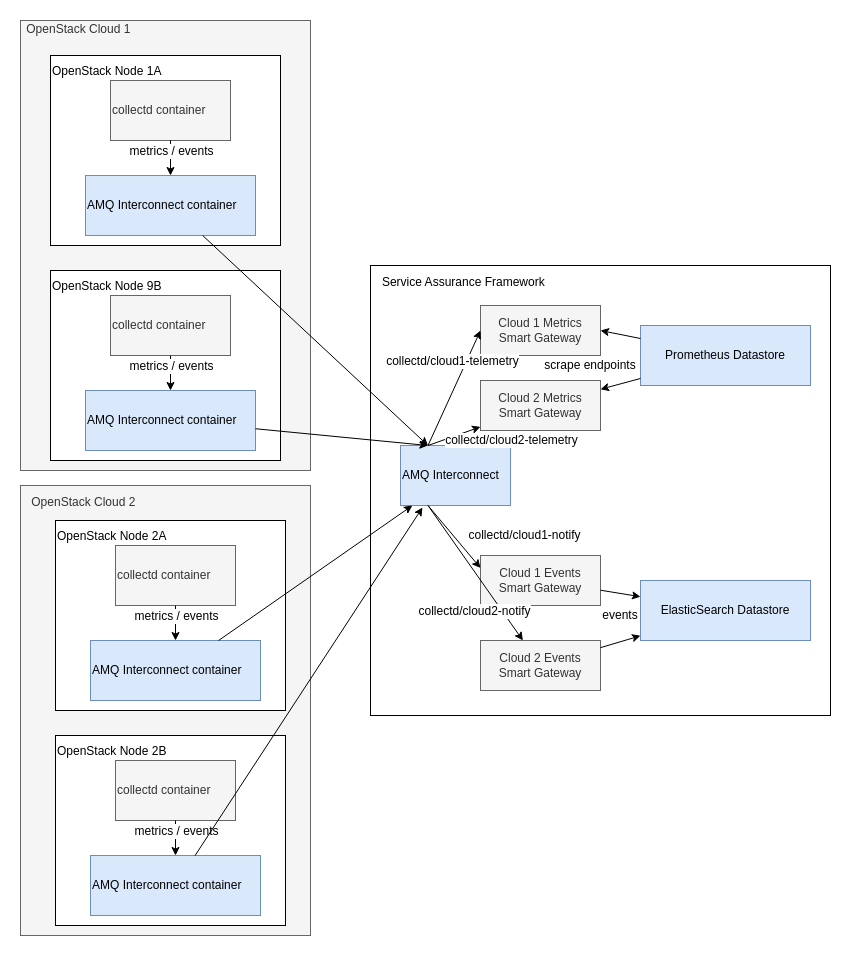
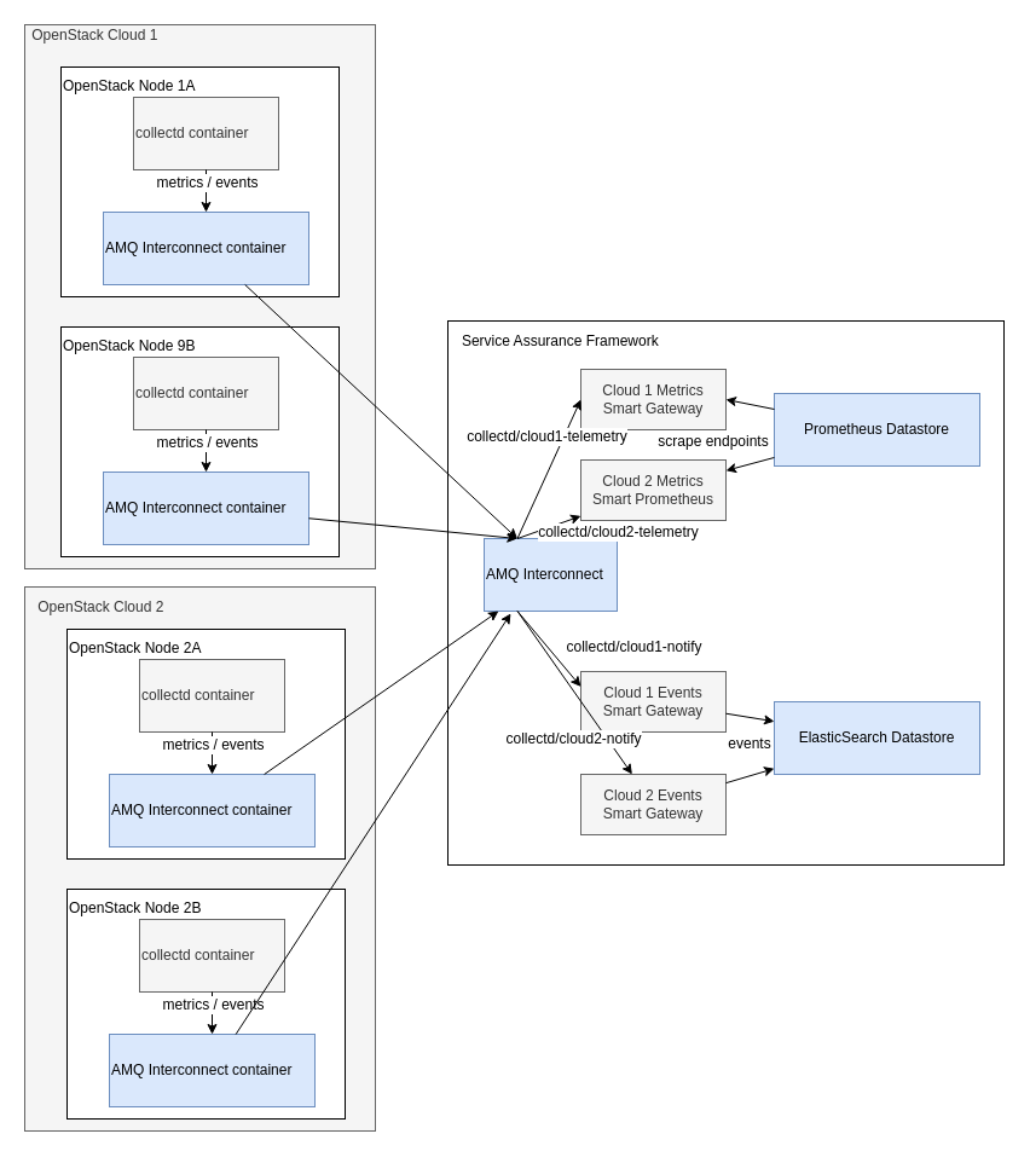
  <mxCell id="0" />
  <mxCell id="1" parent="0" />
  <mxCell id="2" value="OpenStack Cloud 1&amp;nbsp; &amp;nbsp; &amp;nbsp; &amp;nbsp; &amp;nbsp; &amp;nbsp; &amp;nbsp; &amp;nbsp; &amp;nbsp; &amp;nbsp; &amp;nbsp; &amp;nbsp; &amp;nbsp; &amp;nbsp; &amp;nbsp; &amp;nbsp; &amp;nbsp; &amp;nbsp; &amp;nbsp; &amp;nbsp; &amp;nbsp; &amp;nbsp; &amp;nbsp; &amp;nbsp; &amp;nbsp; &amp;nbsp;&amp;nbsp;&lt;br&gt;&lt;br&gt;&lt;br&gt;&lt;br&gt;&lt;br&gt;&lt;br&gt;&lt;br&gt;&lt;br&gt;&lt;br&gt;&lt;br&gt;&lt;br&gt;&lt;br&gt;&lt;br&gt;&lt;br&gt;&lt;br&gt;&amp;nbsp; &amp;nbsp; &amp;nbsp; &amp;nbsp; &amp;nbsp; &amp;nbsp; &amp;nbsp; &amp;nbsp; &amp;nbsp; &amp;nbsp; &amp;nbsp; &amp;nbsp; &amp;nbsp; &amp;nbsp; &amp;nbsp; &amp;nbsp; &amp;nbsp; &amp;nbsp; &amp;nbsp; &amp;nbsp; &amp;nbsp; &amp;nbsp; &amp;nbsp;&amp;nbsp;&lt;br&gt;&lt;br&gt;&lt;br&gt;&lt;br&gt;&lt;br&gt;&lt;br&gt;&lt;br&gt;&lt;br&gt;&lt;br&gt;&lt;br&gt;&lt;br&gt;&lt;br&gt;&lt;br&gt;&lt;br&gt;&lt;br&gt;&lt;br&gt;" style="rounded=0;whiteSpace=wrap;html=1;align=center;fillColor=#f5f5f5;strokeColor=#666666;fontColor=#333333;labelPosition=center;verticalLabelPosition=middle;verticalAlign=middle;textDirection=ltr;spacingRight=0;" vertex="1" parent="1"><mxGeometry x="20" y="20" width="290" height="450" as="geometry" /></mxCell>
  <mxCell id="3" value="" style="group" vertex="1" connectable="0" parent="1"><mxGeometry x="50" y="55" width="230" height="190" as="geometry" /></mxCell>
  <mxCell id="4" value="OpenStack Node 1A&lt;br&gt;&lt;br&gt;&lt;br&gt;&lt;br&gt;&lt;br&gt;&lt;br&gt;&lt;br&gt;&lt;br&gt;&lt;br&gt;&lt;br&gt;&lt;br&gt;&lt;br&gt;" style="rounded=0;whiteSpace=wrap;html=1;align=left;" vertex="1" parent="3"><mxGeometry width="230" height="190" as="geometry" /></mxCell>
  <mxCell id="5" value="collectd container" style="rounded=0;whiteSpace=wrap;html=1;align=left;fillColor=#f5f5f5;strokeColor=#666666;fontColor=#333333;" vertex="1" parent="3"><mxGeometry x="60" y="25" width="120" height="60" as="geometry" /></mxCell>
  <mxCell id="6" value="AMQ Interconnect container" style="rounded=0;whiteSpace=wrap;html=1;align=left;fillColor=#dae8fc;strokeColor=#6c8ebf;" vertex="1" parent="3"><mxGeometry x="35" y="120" width="170" height="60" as="geometry" /></mxCell>
  <mxCell id="7" value="" style="endArrow=classic;html=1;" edge="1" parent="3" source="5" target="6"><mxGeometry width="50" height="50" relative="1" as="geometry"><mxPoint x="-370" y="380" as="sourcePoint" /><mxPoint x="-320" y="330" as="targetPoint" /></mxGeometry></mxCell>
  <mxCell id="8" value="metrics / events" style="text;html=1;resizable=0;points=[];align=center;verticalAlign=middle;labelBackgroundColor=#ffffff;" vertex="1" connectable="0" parent="7"><mxGeometry x="0.638" y="1" relative="1" as="geometry"><mxPoint x="-1" y="-19" as="offset" /></mxGeometry></mxCell>
  <mxCell id="9" value="" style="group" vertex="1" connectable="0" parent="1"><mxGeometry x="50" y="270" width="230" height="190" as="geometry" /></mxCell>
  <mxCell id="10" value="OpenStack Node 9B&lt;br&gt;&lt;br&gt;&lt;br&gt;&lt;br&gt;&lt;br&gt;&lt;br&gt;&lt;br&gt;&lt;br&gt;&lt;br&gt;&lt;br&gt;&lt;br&gt;&lt;br&gt;" style="rounded=0;whiteSpace=wrap;html=1;align=left;" vertex="1" parent="9"><mxGeometry width="230" height="190" as="geometry" /></mxCell>
  <mxCell id="11" value="collectd container" style="rounded=0;whiteSpace=wrap;html=1;align=left;fillColor=#f5f5f5;strokeColor=#666666;fontColor=#333333;" vertex="1" parent="9"><mxGeometry x="60" y="25" width="120" height="60" as="geometry" /></mxCell>
  <mxCell id="12" value="AMQ Interconnect container" style="rounded=0;whiteSpace=wrap;html=1;align=left;fillColor=#dae8fc;strokeColor=#6c8ebf;" vertex="1" parent="9"><mxGeometry x="35" y="120" width="170" height="60" as="geometry" /></mxCell>
  <mxCell id="13" value="" style="endArrow=classic;html=1;" edge="1" parent="9" source="11" target="12"><mxGeometry width="50" height="50" relative="1" as="geometry"><mxPoint x="-370" y="380" as="sourcePoint" /><mxPoint x="-320" y="330" as="targetPoint" /></mxGeometry></mxCell>
  <mxCell id="14" value="metrics / events" style="text;html=1;resizable=0;points=[];align=center;verticalAlign=middle;labelBackgroundColor=#ffffff;" vertex="1" connectable="0" parent="13"><mxGeometry x="0.638" y="1" relative="1" as="geometry"><mxPoint x="-1" y="-19" as="offset" /></mxGeometry></mxCell>
  <mxCell id="15" value="OpenStack Cloud 2&amp;nbsp; &amp;nbsp; &amp;nbsp; &amp;nbsp; &amp;nbsp; &amp;nbsp; &amp;nbsp; &amp;nbsp; &amp;nbsp; &amp;nbsp; &amp;nbsp; &amp;nbsp; &amp;nbsp; &amp;nbsp; &amp;nbsp; &amp;nbsp; &amp;nbsp; &amp;nbsp; &amp;nbsp; &amp;nbsp; &amp;nbsp; &amp;nbsp; &amp;nbsp; &amp;nbsp; &amp;nbsp;&lt;br&gt;&amp;nbsp; &amp;nbsp; &amp;nbsp; &amp;nbsp; &amp;nbsp; &amp;nbsp; &amp;nbsp; &amp;nbsp; &amp;nbsp; &amp;nbsp; &amp;nbsp; &amp;nbsp; &amp;nbsp; &amp;nbsp; &amp;nbsp; &amp;nbsp; &amp;nbsp;&lt;br&gt;&lt;br&gt;&lt;br&gt;&lt;br&gt;&lt;br&gt;&lt;br&gt;&lt;br&gt;&lt;br&gt;&lt;br&gt;&lt;br&gt;&lt;br&gt;&lt;br&gt;&lt;br&gt;&lt;br&gt;&lt;br&gt;&amp;nbsp; &amp;nbsp; &amp;nbsp; &amp;nbsp; &amp;nbsp; &amp;nbsp; &amp;nbsp; &amp;nbsp; &amp;nbsp; &amp;nbsp; &amp;nbsp; &amp;nbsp; &amp;nbsp; &amp;nbsp; &amp;nbsp; &amp;nbsp; &amp;nbsp; &amp;nbsp; &amp;nbsp; &amp;nbsp; &amp;nbsp; &amp;nbsp; &amp;nbsp;&amp;nbsp;&lt;br&gt;&lt;br&gt;&lt;br&gt;&lt;br&gt;&lt;br&gt;&lt;br&gt;&lt;br&gt;&lt;br&gt;&lt;br&gt;&lt;br&gt;&lt;br&gt;&lt;br&gt;&lt;br&gt;&lt;br&gt;" style="rounded=0;whiteSpace=wrap;html=1;align=center;fillColor=#f5f5f5;strokeColor=#666666;fontColor=#333333;labelPosition=center;verticalLabelPosition=middle;verticalAlign=middle;textDirection=ltr;spacingRight=0;" vertex="1" parent="1"><mxGeometry x="20" y="485" width="290" height="450" as="geometry" /></mxCell>
  <mxCell id="16" value="" style="group" vertex="1" connectable="0" parent="1"><mxGeometry x="55" y="520" width="230" height="190" as="geometry" /></mxCell>
  <mxCell id="17" value="OpenStack Node 2A&lt;br&gt;&lt;br&gt;&lt;br&gt;&lt;br&gt;&lt;br&gt;&lt;br&gt;&lt;br&gt;&lt;br&gt;&lt;br&gt;&lt;br&gt;&lt;br&gt;&lt;br&gt;" style="rounded=0;whiteSpace=wrap;html=1;align=left;" vertex="1" parent="16"><mxGeometry width="230" height="190" as="geometry" /></mxCell>
  <mxCell id="18" value="collectd container" style="rounded=0;whiteSpace=wrap;html=1;align=left;fillColor=#f5f5f5;strokeColor=#666666;fontColor=#333333;" vertex="1" parent="16"><mxGeometry x="60" y="25" width="120" height="60" as="geometry" /></mxCell>
  <mxCell id="19" value="AMQ Interconnect container" style="rounded=0;whiteSpace=wrap;html=1;align=left;fillColor=#dae8fc;strokeColor=#6c8ebf;" vertex="1" parent="16"><mxGeometry x="35" y="120" width="170" height="60" as="geometry" /></mxCell>
  <mxCell id="20" value="" style="endArrow=classic;html=1;" edge="1" parent="16" source="18" target="19"><mxGeometry width="50" height="50" relative="1" as="geometry"><mxPoint x="-370" y="380" as="sourcePoint" /><mxPoint x="-320" y="330" as="targetPoint" /></mxGeometry></mxCell>
  <mxCell id="21" value="metrics / events" style="text;html=1;resizable=0;points=[];align=center;verticalAlign=middle;labelBackgroundColor=#ffffff;" vertex="1" connectable="0" parent="20"><mxGeometry x="0.638" y="1" relative="1" as="geometry"><mxPoint x="-1" y="-19" as="offset" /></mxGeometry></mxCell>
  <mxCell id="22" value="" style="group" vertex="1" connectable="0" parent="1"><mxGeometry x="55" y="735" width="230" height="190" as="geometry" /></mxCell>
  <mxCell id="23" value="OpenStack Node 2B&lt;br&gt;&lt;br&gt;&lt;br&gt;&lt;br&gt;&lt;br&gt;&lt;br&gt;&lt;br&gt;&lt;br&gt;&lt;br&gt;&lt;br&gt;&lt;br&gt;&lt;br&gt;" style="rounded=0;whiteSpace=wrap;html=1;align=left;" vertex="1" parent="22"><mxGeometry width="230" height="190" as="geometry" /></mxCell>
  <mxCell id="24" value="collectd container" style="rounded=0;whiteSpace=wrap;html=1;align=left;fillColor=#f5f5f5;strokeColor=#666666;fontColor=#333333;" vertex="1" parent="22"><mxGeometry x="60" y="25" width="120" height="60" as="geometry" /></mxCell>
  <mxCell id="25" value="AMQ Interconnect container" style="rounded=0;whiteSpace=wrap;html=1;align=left;fillColor=#dae8fc;strokeColor=#6c8ebf;" vertex="1" parent="22"><mxGeometry x="35" y="120" width="170" height="60" as="geometry" /></mxCell>
  <mxCell id="26" value="" style="endArrow=classic;html=1;" edge="1" parent="22" source="24" target="25"><mxGeometry width="50" height="50" relative="1" as="geometry"><mxPoint x="-370" y="380" as="sourcePoint" /><mxPoint x="-320" y="330" as="targetPoint" /></mxGeometry></mxCell>
  <mxCell id="27" value="metrics / events" style="text;html=1;resizable=0;points=[];align=center;verticalAlign=middle;labelBackgroundColor=#ffffff;" vertex="1" connectable="0" parent="26"><mxGeometry x="0.638" y="1" relative="1" as="geometry"><mxPoint x="-1" y="-19" as="offset" /></mxGeometry></mxCell>
  <mxCell id="28" value="Service Assurance Framework&amp;nbsp; &amp;nbsp; &amp;nbsp; &amp;nbsp; &amp;nbsp; &amp;nbsp; &amp;nbsp; &amp;nbsp; &amp;nbsp; &amp;nbsp; &amp;nbsp; &amp;nbsp; &amp;nbsp; &amp;nbsp; &amp;nbsp; &amp;nbsp; &amp;nbsp; &amp;nbsp; &amp;nbsp; &amp;nbsp; &amp;nbsp; &amp;nbsp; &amp;nbsp; &amp;nbsp; &amp;nbsp; &amp;nbsp; &amp;nbsp; &amp;nbsp; &amp;nbsp; &amp;nbsp; &amp;nbsp; &amp;nbsp; &amp;nbsp; &amp;nbsp; &amp;nbsp; &amp;nbsp; &amp;nbsp; &amp;nbsp; &amp;nbsp; &amp;nbsp; &amp;nbsp;&amp;nbsp;&lt;br&gt;&lt;br&gt;&lt;br&gt;&lt;br&gt;&amp;nbsp; &amp;nbsp; &amp;nbsp; &amp;nbsp; &amp;nbsp; &amp;nbsp; &amp;nbsp; &amp;nbsp; &amp;nbsp; &amp;nbsp; &amp;nbsp; &amp;nbsp; &amp;nbsp; &amp;nbsp; &amp;nbsp; &amp;nbsp; &amp;nbsp;&lt;br&gt;&lt;br&gt;&lt;br&gt;&lt;br&gt;&lt;br&gt;&lt;br&gt;&lt;br&gt;&lt;br&gt;&lt;br&gt;&lt;br&gt;&lt;br&gt;&lt;br&gt;&lt;br&gt;&lt;br&gt;&amp;nbsp; &amp;nbsp; &amp;nbsp; &amp;nbsp; &amp;nbsp; &amp;nbsp; &amp;nbsp; &amp;nbsp; &amp;nbsp; &amp;nbsp; &amp;nbsp; &amp;nbsp; &amp;nbsp; &amp;nbsp; &amp;nbsp; &amp;nbsp; &amp;nbsp; &amp;nbsp; &amp;nbsp; &amp;nbsp; &amp;nbsp; &amp;nbsp; &amp;nbsp;&amp;nbsp;&lt;br&gt;&lt;br&gt;&lt;br&gt;&lt;br&gt;&lt;br&gt;&lt;br&gt;&lt;br&gt;&lt;br&gt;&lt;br&gt;&lt;br&gt;&lt;br&gt;&lt;br&gt;" style="rounded=0;whiteSpace=wrap;html=1;align=center;labelPosition=center;verticalLabelPosition=middle;verticalAlign=middle;textDirection=ltr;spacingRight=0;" vertex="1" parent="1"><mxGeometry x="370" y="265" width="460" height="450" as="geometry" /></mxCell>
  <mxCell id="29" value="AMQ Interconnect" style="rounded=0;whiteSpace=wrap;html=1;align=left;fillColor=#dae8fc;strokeColor=#6c8ebf;" vertex="1" parent="1"><mxGeometry x="400" y="445" width="110" height="60" as="geometry" /></mxCell>
  <mxCell id="30" value="Cloud 1 Metrics&lt;br&gt;Smart Gateway" style="rounded=0;whiteSpace=wrap;html=1;align=center;fillColor=#f5f5f5;strokeColor=#666666;fontColor=#333333;" vertex="1" parent="1"><mxGeometry x="480" y="305" width="120" height="50" as="geometry" /></mxCell>
  <mxCell id="31" value="Cloud 1 Events&lt;br&gt;Smart Gateway" style="rounded=0;whiteSpace=wrap;html=1;align=center;fillColor=#f5f5f5;strokeColor=#666666;fontColor=#333333;" vertex="1" parent="1"><mxGeometry x="480" y="555" width="120" height="50" as="geometry" /></mxCell>
  <mxCell id="32" value="Prometheus Datastore" style="rounded=0;whiteSpace=wrap;html=1;align=center;fillColor=#dae8fc;strokeColor=#6c8ebf;" vertex="1" parent="1"><mxGeometry x="640" y="325" width="170" height="60" as="geometry" /></mxCell>
  <mxCell id="33" value="" style="endArrow=classic;html=1;entryX=0.25;entryY=0;entryDx=0;entryDy=0;" edge="1" parent="1" source="6" target="29"><mxGeometry width="50" height="50" relative="1" as="geometry"><mxPoint x="20" y="1010" as="sourcePoint" /><mxPoint x="70" y="960" as="targetPoint" /></mxGeometry></mxCell>
- <mxCell id="34" value="Cloud 2 Metrics&lt;br&gt;Smart Gateway" style="rounded=0;whiteSpace=wrap;html=1;align=center;fillColor=#f5f5f5;strokeColor=#666666;fontColor=#333333;" vertex="1" parent="1"><mxGeometry x="480" y="380" width="120" height="50" as="geometry" /></mxCell>
+ <mxCell id="34" value="Cloud 2 Metrics&lt;br&gt;Smart Prometheus" style="rounded=0;whiteSpace=wrap;html=1;align=center;fillColor=#f5f5f5;strokeColor=#666666;fontColor=#333333;" vertex="1" parent="1"><mxGeometry x="480" y="380" width="120" height="50" as="geometry" /></mxCell>
  <mxCell id="35" value="Cloud 2 Events&lt;br&gt;Smart Gateway" style="rounded=0;whiteSpace=wrap;html=1;align=center;fillColor=#f5f5f5;strokeColor=#666666;fontColor=#333333;" vertex="1" parent="1"><mxGeometry x="480" y="640" width="120" height="50" as="geometry" /></mxCell>
  <mxCell id="36" value="" style="endArrow=classic;html=1;entryX=0.25;entryY=0;entryDx=0;entryDy=0;" edge="1" parent="1" source="12" target="29"><mxGeometry width="50" height="50" relative="1" as="geometry"><mxPoint x="211.053" y="245" as="sourcePoint" /><mxPoint x="443.947" y="470" as="targetPoint" /></mxGeometry></mxCell>
  <mxCell id="37" value="" style="endArrow=classic;html=1;exitX=0.25;exitY=0;exitDx=0;exitDy=0;entryX=0;entryY=0.5;entryDx=0;entryDy=0;" edge="1" parent="1" source="29" target="30"><mxGeometry width="50" height="50" relative="1" as="geometry"><mxPoint x="430" y="480" as="sourcePoint" /><mxPoint x="60" y="1040" as="targetPoint" /></mxGeometry></mxCell>
  <mxCell id="38" value="collectd/cloud1-telemetry" style="text;html=1;resizable=0;points=[];align=center;verticalAlign=middle;labelBackgroundColor=#ffffff;" vertex="1" connectable="0" parent="37"><mxGeometry x="0.376" y="-1" relative="1" as="geometry"><mxPoint x="-13" y="-6" as="offset" /></mxGeometry></mxCell>
  <mxCell id="39" value="" style="endArrow=classic;html=1;" edge="1" parent="1" source="19" target="29"><mxGeometry width="50" height="50" relative="1" as="geometry"><mxPoint x="265" y="443.465" as="sourcePoint" /><mxPoint x="432.5" y="470" as="targetPoint" /></mxGeometry></mxCell>
  <mxCell id="40" value="" style="endArrow=classic;html=1;entryX=0.2;entryY=1.033;entryDx=0;entryDy=0;entryPerimeter=0;" edge="1" parent="1" source="25" target="29"><mxGeometry width="50" height="50" relative="1" as="geometry"><mxPoint x="233.333" y="650" as="sourcePoint" /><mxPoint x="426.667" y="530" as="targetPoint" /></mxGeometry></mxCell>
  <mxCell id="41" value="" style="endArrow=classic;html=1;entryX=0;entryY=0.25;entryDx=0;entryDy=0;exitX=0.25;exitY=1;exitDx=0;exitDy=0;" edge="1" parent="1" source="29" target="31"><mxGeometry width="50" height="50" relative="1" as="geometry"><mxPoint x="432.5" y="470" as="sourcePoint" /><mxPoint x="490" y="340" as="targetPoint" /></mxGeometry></mxCell>
  <mxCell id="42" value="collectd/cloud1-notify" style="text;html=1;resizable=0;points=[];align=center;verticalAlign=middle;labelBackgroundColor=#ffffff;" vertex="1" connectable="0" parent="41"><mxGeometry x="0.376" y="-1" relative="1" as="geometry"><mxPoint x="61" y="-14.5" as="offset" /></mxGeometry></mxCell>
  <mxCell id="43" value="" style="endArrow=classic;html=1;exitX=0.25;exitY=0;exitDx=0;exitDy=0;" edge="1" parent="1" source="29" target="34"><mxGeometry width="50" height="50" relative="1" as="geometry"><mxPoint x="432.5" y="470" as="sourcePoint" /><mxPoint x="490" y="340" as="targetPoint" /></mxGeometry></mxCell>
  <mxCell id="44" value="collectd/cloud2-telemetry" style="text;html=1;resizable=0;points=[];align=center;verticalAlign=middle;labelBackgroundColor=#ffffff;" vertex="1" connectable="0" parent="43"><mxGeometry x="0.376" y="-1" relative="1" as="geometry"><mxPoint x="47" y="6.5" as="offset" /></mxGeometry></mxCell>
  <mxCell id="45" value="" style="endArrow=classic;html=1;exitX=0.25;exitY=1;exitDx=0;exitDy=0;" edge="1" parent="1" source="29" target="35"><mxGeometry width="50" height="50" relative="1" as="geometry"><mxPoint x="500" y="530" as="sourcePoint" /><mxPoint x="529.167" y="565" as="targetPoint" /></mxGeometry></mxCell>
  <mxCell id="46" value="collectd/cloud2-notify" style="text;html=1;resizable=0;points=[];align=center;verticalAlign=middle;labelBackgroundColor=#ffffff;" vertex="1" connectable="0" parent="45"><mxGeometry x="0.376" y="-1" relative="1" as="geometry"><mxPoint x="-18.5" y="12" as="offset" /></mxGeometry></mxCell>
  <mxCell id="47" value="ElasticSearch Datastore" style="rounded=0;whiteSpace=wrap;html=1;align=center;fillColor=#dae8fc;strokeColor=#6c8ebf;" vertex="1" parent="1"><mxGeometry x="640" y="580" width="170" height="60" as="geometry" /></mxCell>
  <mxCell id="48" value="" style="endArrow=classic;html=1;entryX=1;entryY=0.5;entryDx=0;entryDy=0;" edge="1" parent="1" source="32" target="30"><mxGeometry x="1" y="41" width="50" height="50" relative="1" as="geometry"><mxPoint x="20" y="1010" as="sourcePoint" /><mxPoint x="70" y="960" as="targetPoint" /><Array as="points" /><mxPoint x="-2" as="offset" /></mxGeometry></mxCell>
  <mxCell id="49" value="" style="endArrow=classic;html=1;" edge="1" parent="1" source="32" target="34"><mxGeometry width="50" height="50" relative="1" as="geometry"><mxPoint x="650" y="348" as="sourcePoint" /><mxPoint x="610" y="340" as="targetPoint" /></mxGeometry></mxCell>
  <mxCell id="50" value="scrape endpoints" style="text;html=1;strokeColor=none;fillColor=none;align=center;verticalAlign=middle;whiteSpace=wrap;rounded=0;" vertex="1" parent="1"><mxGeometry x="540" y="355" width="100" height="20" as="geometry" /></mxCell>
  <mxCell id="51" value="&lt;br&gt;" style="endArrow=classic;html=1;" edge="1" parent="1" source="31" target="47"><mxGeometry x="-0.102" y="13" width="50" height="50" relative="1" as="geometry"><mxPoint x="570" y="620" as="sourcePoint" /><mxPoint x="620" y="570" as="targetPoint" /><mxPoint as="offset" /></mxGeometry></mxCell>
  <mxCell id="52" value="&lt;br&gt;" style="endArrow=classic;html=1;" edge="1" parent="1" source="35" target="47"><mxGeometry x="-0.102" y="13" width="50" height="50" relative="1" as="geometry"><mxPoint x="610" y="599.73" as="sourcePoint" /><mxPoint x="650" y="606.216" as="targetPoint" /><mxPoint as="offset" /></mxGeometry></mxCell>
  <mxCell id="53" value="events" style="text;html=1;strokeColor=none;fillColor=none;align=center;verticalAlign=middle;whiteSpace=wrap;rounded=0;" vertex="1" parent="1"><mxGeometry x="600" y="605" width="40" height="20" as="geometry" /></mxCell>
